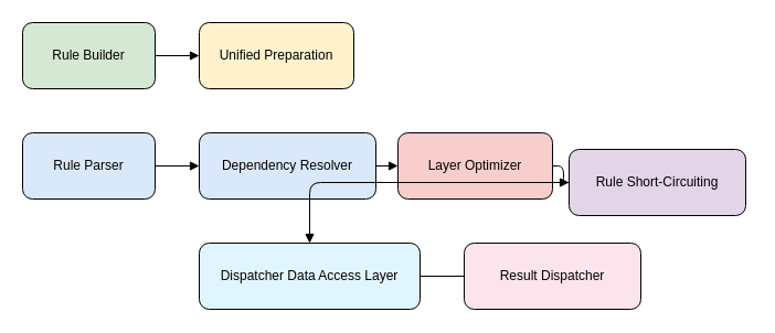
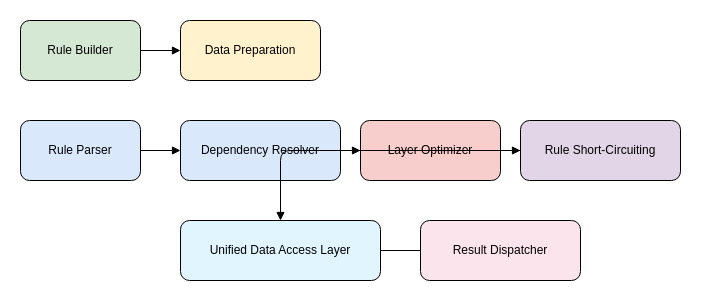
  <mxCell id="0" />
  <mxCell id="1" parent="0" />
  <mxCell id="2" value="Rule Builder" style="shape=rectangle;fillColor=#d5e8d4;rounded=1;whiteSpace=wrap;" vertex="1" parent="1"><mxGeometry x="20" y="20" width="120" height="60" as="geometry" /></mxCell>
- <mxCell id="3" value="Unified Preparation" style="shape=rectangle;fillColor=#fff2cc;rounded=1;whiteSpace=wrap;" vertex="1" parent="1"><mxGeometry x="180" y="20" width="140" height="60" as="geometry" /></mxCell>
+ <mxCell id="3" value="Data Preparation" style="shape=rectangle;fillColor=#fff2cc;rounded=1;whiteSpace=wrap;" vertex="1" parent="1"><mxGeometry x="180" y="20" width="140" height="60" as="geometry" /></mxCell>
  <mxCell id="4" value="Rule Parser" style="shape=rectangle;fillColor=#dae8fc;rounded=1;whiteSpace=wrap;" vertex="1" parent="1"><mxGeometry x="20" y="120" width="120" height="60" as="geometry" /></mxCell>
  <mxCell id="5" value="Dependency Resolver" style="shape=rectangle;fillColor=#dae8fc;rounded=1;whiteSpace=wrap;" vertex="1" parent="1"><mxGeometry x="180" y="120" width="160" height="60" as="geometry" /></mxCell>
  <mxCell id="6" value="Layer Optimizer" style="shape=rectangle;fillColor=#f8cecc;rounded=1;whiteSpace=wrap;" vertex="1" parent="1"><mxGeometry x="360" y="120" width="140" height="60" as="geometry" /></mxCell>
- <mxCell id="7" value="Rule Short-Circuiting" style="shape=rectangle;fillColor=#e1d5e7;rounded=1;whiteSpace=wrap;" vertex="1" parent="1"><mxGeometry x="515" y="135" width="160" height="60" as="geometry" /></mxCell>
- <mxCell id="8" value="Dispatcher Data Access Layer" style="shape=rectangle;fillColor=#e1f5fe;rounded=1;whiteSpace=wrap;" vertex="1" parent="1"><mxGeometry x="180" y="220" width="200" height="60" as="geometry" /></mxCell>
+ <mxCell id="7" value="Rule Short-Circuiting" style="shape=rectangle;fillColor=#e1d5e7;rounded=1;whiteSpace=wrap;" vertex="1" parent="1"><mxGeometry x="520" y="120" width="160" height="60" as="geometry" /></mxCell>
+ <mxCell id="8" value="Unified Data Access Layer" style="shape=rectangle;fillColor=#e1f5fe;rounded=1;whiteSpace=wrap;" vertex="1" parent="1"><mxGeometry x="180" y="220" width="200" height="60" as="geometry" /></mxCell>
  <mxCell id="9" value="Result Dispatcher" style="shape=rectangle;fillColor=#fce4ec;rounded=1;whiteSpace=wrap;" vertex="1" parent="1"><mxGeometry x="420" y="220" width="160" height="60" as="geometry" /></mxCell>
  <mxCell id="10" style="edgeStyle=orthogonalEdgeStyle;endArrow=block;" edge="1" parent="1" source="2" target="3"><mxGeometry relative="1" as="geometry" /></mxCell>
  <mxCell id="11" style="edgeStyle=orthogonalEdgeStyle;endArrow=block;" edge="1" parent="1" source="4" target="5"><mxGeometry relative="1" as="geometry" /></mxCell>
  <mxCell id="12" style="edgeStyle=orthogonalEdgeStyle;endArrow=block;" edge="1" parent="1" source="5" target="6"><mxGeometry relative="1" as="geometry" /></mxCell>
  <mxCell id="13" style="edgeStyle=orthogonalEdgeStyle;endArrow=block;" edge="1" parent="1" source="6" target="7"><mxGeometry relative="1" as="geometry" /></mxCell>
  <mxCell id="14" style="edgeStyle=orthogonalEdgeStyle;endArrow=block;" edge="1" parent="1" source="7" target="8"><mxGeometry relative="1" as="geometry" /></mxCell>
  <mxCell id="15" style="edgeStyle=orthogonalEdgeStyle;endArrow=none;" edge="1" parent="1" source="8" target="9"><mxGeometry relative="1" as="geometry" /></mxCell>
